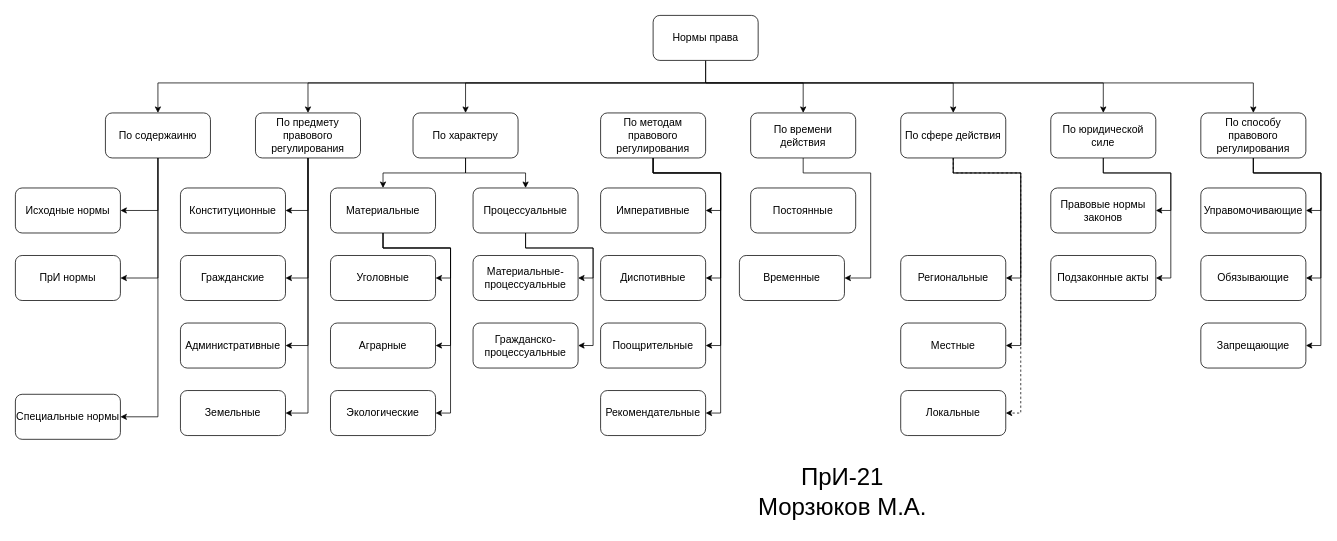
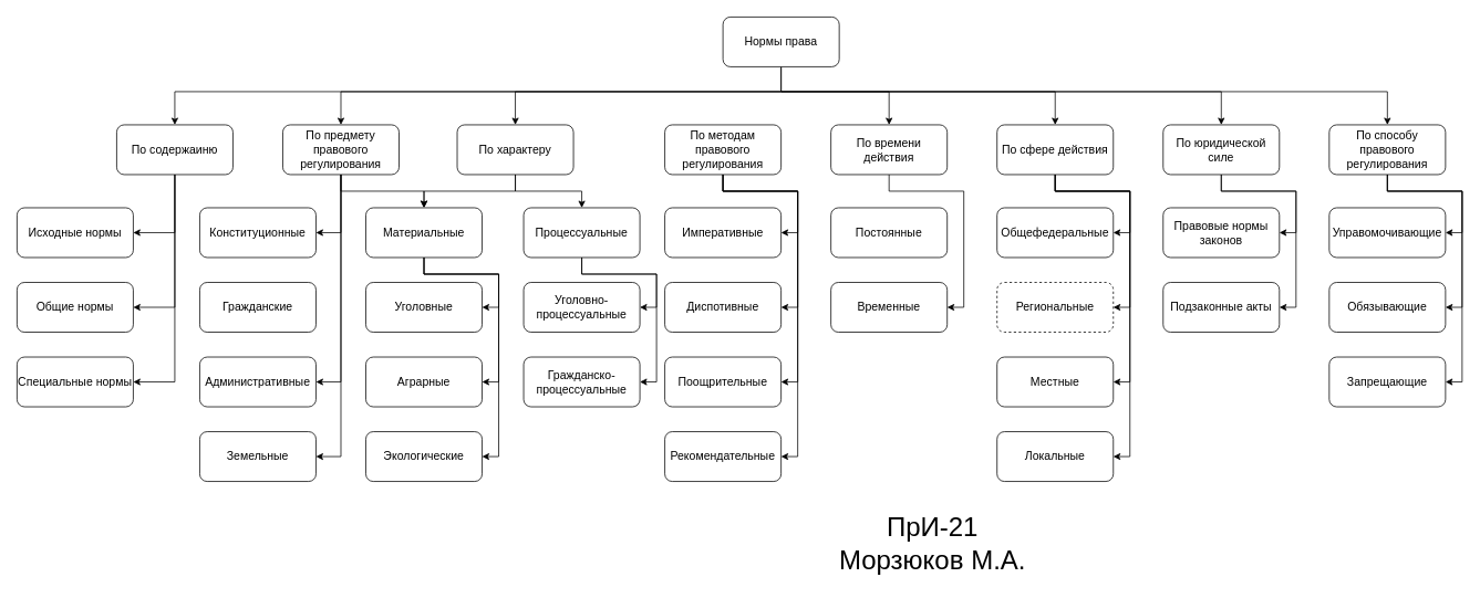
  <mxCell id="0" />
  <mxCell id="1" parent="0" />
  <mxCell id="2" value="" style="edgeStyle=orthogonalEdgeStyle;rounded=0;orthogonalLoop=1;jettySize=auto;html=1;exitX=0.5;exitY=1;exitDx=0;exitDy=0;" edge="1" parent="1" source="9" target="28"><mxGeometry relative="1" as="geometry"><mxPoint x="940.059" y="110" as="sourcePoint" /><Array as="points"><mxPoint x="940" y="110" /><mxPoint x="1070" y="110" /></Array></mxGeometry></mxCell>
  <mxCell id="3" style="edgeStyle=orthogonalEdgeStyle;rounded=0;orthogonalLoop=1;jettySize=auto;html=1;entryX=0.5;entryY=0;entryDx=0;entryDy=0;exitX=0.5;exitY=1;exitDx=0;exitDy=0;" edge="1" parent="1" source="9" target="13"><mxGeometry relative="1" as="geometry"><mxPoint x="870" y="80.059" as="sourcePoint" /><mxPoint x="230" y="150" as="targetPoint" /><Array as="points"><mxPoint x="940" y="110" /><mxPoint x="210" y="110" /></Array></mxGeometry></mxCell>
  <mxCell id="4" style="edgeStyle=orthogonalEdgeStyle;rounded=0;orthogonalLoop=1;jettySize=auto;html=1;entryX=0.5;entryY=0;entryDx=0;entryDy=0;" edge="1" parent="1" target="18"><mxGeometry relative="1" as="geometry"><mxPoint x="940.059" y="110" as="sourcePoint" /><Array as="points"><mxPoint x="410" y="110" /></Array></mxGeometry></mxCell>
  <mxCell id="5" style="edgeStyle=orthogonalEdgeStyle;rounded=0;orthogonalLoop=1;jettySize=auto;html=1;entryX=0.5;entryY=0;entryDx=0;entryDy=0;" edge="1" parent="1" target="21"><mxGeometry relative="1" as="geometry"><mxPoint x="940.059" y="110" as="sourcePoint" /><Array as="points"><mxPoint x="620" y="110" /></Array></mxGeometry></mxCell>
  <mxCell id="6" style="edgeStyle=orthogonalEdgeStyle;rounded=0;orthogonalLoop=1;jettySize=auto;html=1;entryX=0.5;entryY=0;entryDx=0;entryDy=0;" edge="1" parent="1" target="33"><mxGeometry relative="1" as="geometry"><mxPoint x="940.059" y="110" as="sourcePoint" /><Array as="points"><mxPoint x="1270" y="110" /></Array></mxGeometry></mxCell>
  <mxCell id="7" style="edgeStyle=orthogonalEdgeStyle;rounded=0;orthogonalLoop=1;jettySize=auto;html=1;entryX=0.5;entryY=0;entryDx=0;entryDy=0;" edge="1" parent="1" target="36"><mxGeometry relative="1" as="geometry"><mxPoint x="940.059" y="110" as="sourcePoint" /><Array as="points"><mxPoint x="1470" y="110" /></Array></mxGeometry></mxCell>
  <mxCell id="8" style="edgeStyle=orthogonalEdgeStyle;rounded=0;orthogonalLoop=1;jettySize=auto;html=1;entryX=0.5;entryY=0;entryDx=0;entryDy=0;" edge="1" parent="1" target="40"><mxGeometry relative="1" as="geometry"><mxPoint x="940.059" y="110" as="sourcePoint" /><Array as="points"><mxPoint x="1670" y="110" /></Array></mxGeometry></mxCell>
  <mxCell id="9" value="&lt;font style=&quot;font-size: 14px;&quot;&gt;Нормы права&lt;/font&gt;" style="rounded=1;whiteSpace=wrap;html=1;" vertex="1" parent="1"><mxGeometry x="870" y="20" width="140" height="60" as="geometry" /></mxCell>
  <mxCell id="10" style="edgeStyle=orthogonalEdgeStyle;rounded=0;orthogonalLoop=1;jettySize=auto;html=1;entryX=1;entryY=0.5;entryDx=0;entryDy=0;" edge="1" parent="1" source="13" target="41"><mxGeometry relative="1" as="geometry" /></mxCell>
  <mxCell id="11" style="edgeStyle=orthogonalEdgeStyle;rounded=0;orthogonalLoop=1;jettySize=auto;html=1;entryX=1;entryY=0.5;entryDx=0;entryDy=0;" edge="1" parent="1" source="13" target="42"><mxGeometry relative="1" as="geometry" /></mxCell>
  <mxCell id="12" style="edgeStyle=orthogonalEdgeStyle;rounded=0;orthogonalLoop=1;jettySize=auto;html=1;entryX=1;entryY=0.5;entryDx=0;entryDy=0;" edge="1" parent="1" source="13" target="43"><mxGeometry relative="1" as="geometry" /></mxCell>
  <mxCell id="13" value="&lt;font style=&quot;font-size: 14px;&quot;&gt;По содержаиню&lt;/font&gt;" style="rounded=1;whiteSpace=wrap;html=1;" vertex="1" parent="1"><mxGeometry x="140" y="150" width="140" height="60" as="geometry" /></mxCell>
  <mxCell id="14" style="edgeStyle=orthogonalEdgeStyle;rounded=0;orthogonalLoop=1;jettySize=auto;html=1;entryX=1;entryY=0.5;entryDx=0;entryDy=0;" edge="1" parent="1" source="18" target="44"><mxGeometry relative="1" as="geometry" /></mxCell>
- <mxCell id="15" style="edgeStyle=orthogonalEdgeStyle;rounded=0;orthogonalLoop=1;jettySize=auto;html=1;entryX=1;entryY=0.5;entryDx=0;entryDy=0;" edge="1" parent="1" source="18" target="45"><mxGeometry relative="1" as="geometry" /></mxCell>
+ <mxCell id="15" style="edgeStyle=orthogonalEdgeStyle;rounded=0;orthogonalLoop=1;jettySize=auto;html=1;" edge="1" parent="1" source="18" target="51"><mxGeometry relative="1" as="geometry" /></mxCell>
  <mxCell id="16" style="edgeStyle=orthogonalEdgeStyle;rounded=0;orthogonalLoop=1;jettySize=auto;html=1;entryX=1;entryY=0.5;entryDx=0;entryDy=0;" edge="1" parent="1" source="18" target="46"><mxGeometry relative="1" as="geometry" /></mxCell>
  <mxCell id="17" style="edgeStyle=orthogonalEdgeStyle;rounded=0;orthogonalLoop=1;jettySize=auto;html=1;entryX=1;entryY=0.5;entryDx=0;entryDy=0;" edge="1" parent="1" source="18" target="47"><mxGeometry relative="1" as="geometry" /></mxCell>
  <mxCell id="18" value="&lt;font style=&quot;font-size: 14px;&quot;&gt;По предмету правового регулирования&lt;/font&gt;" style="rounded=1;whiteSpace=wrap;html=1;" vertex="1" parent="1"><mxGeometry x="340" y="150" width="140" height="60" as="geometry" /></mxCell>
  <mxCell id="19" style="edgeStyle=orthogonalEdgeStyle;rounded=0;orthogonalLoop=1;jettySize=auto;html=1;entryX=0.5;entryY=0;entryDx=0;entryDy=0;" edge="1" parent="1" source="21" target="51"><mxGeometry relative="1" as="geometry"><Array as="points"><mxPoint x="620" y="230" /><mxPoint x="510" y="230" /></Array></mxGeometry></mxCell>
  <mxCell id="20" style="edgeStyle=orthogonalEdgeStyle;rounded=0;orthogonalLoop=1;jettySize=auto;html=1;entryX=0.5;entryY=0;entryDx=0;entryDy=0;" edge="1" parent="1" source="21" target="54"><mxGeometry relative="1" as="geometry" /></mxCell>
  <mxCell id="21" value="&lt;font style=&quot;font-size: 14px;&quot;&gt;По характеру&lt;/font&gt;" style="rounded=1;whiteSpace=wrap;html=1;" vertex="1" parent="1"><mxGeometry x="550" y="150" width="140" height="60" as="geometry" /></mxCell>
  <mxCell id="22" style="edgeStyle=orthogonalEdgeStyle;rounded=0;orthogonalLoop=1;jettySize=auto;html=1;entryX=1;entryY=0.5;entryDx=0;entryDy=0;" edge="1" parent="1" source="26" target="60"><mxGeometry relative="1" as="geometry" /></mxCell>
  <mxCell id="23" style="edgeStyle=orthogonalEdgeStyle;rounded=0;orthogonalLoop=1;jettySize=auto;html=1;entryX=1;entryY=0.5;entryDx=0;entryDy=0;" edge="1" parent="1" source="26" target="61"><mxGeometry relative="1" as="geometry"><Array as="points"><mxPoint x="870" y="230" /><mxPoint x="960" y="230" /><mxPoint x="960" y="370" /></Array></mxGeometry></mxCell>
  <mxCell id="24" style="edgeStyle=orthogonalEdgeStyle;rounded=0;orthogonalLoop=1;jettySize=auto;html=1;entryX=1;entryY=0.5;entryDx=0;entryDy=0;" edge="1" parent="1" source="26" target="62"><mxGeometry relative="1" as="geometry"><Array as="points"><mxPoint x="870" y="230" /><mxPoint x="960" y="230" /><mxPoint x="960" y="460" /></Array></mxGeometry></mxCell>
  <mxCell id="25" style="edgeStyle=orthogonalEdgeStyle;rounded=0;orthogonalLoop=1;jettySize=auto;html=1;entryX=1;entryY=0.5;entryDx=0;entryDy=0;" edge="1" parent="1" source="26" target="63"><mxGeometry relative="1" as="geometry"><Array as="points"><mxPoint x="870" y="230" /><mxPoint x="960" y="230" /><mxPoint x="960" y="550" /></Array></mxGeometry></mxCell>
  <mxCell id="26" value="&lt;font style=&quot;font-size: 14px;&quot;&gt;По методам правового регулирования&lt;/font&gt;" style="rounded=1;whiteSpace=wrap;html=1;" vertex="1" parent="1"><mxGeometry x="800" y="150" width="140" height="60" as="geometry" /></mxCell>
  <mxCell id="27" style="edgeStyle=orthogonalEdgeStyle;rounded=0;orthogonalLoop=1;jettySize=auto;html=1;entryX=1;entryY=0.5;entryDx=0;entryDy=0;" edge="1" parent="1" source="28" target="65"><mxGeometry relative="1" as="geometry"><Array as="points"><mxPoint x="1070" y="230" /><mxPoint x="1160" y="230" /><mxPoint x="1160" y="370" /></Array></mxGeometry></mxCell>
  <mxCell id="28" value="&lt;font style=&quot;font-size: 14px;&quot;&gt;По времени действия&lt;/font&gt;" style="rounded=1;whiteSpace=wrap;html=1;" vertex="1" parent="1"><mxGeometry x="1000" y="150" width="140" height="60" as="geometry" /></mxCell>
+ <mxCell id="29" style="edgeStyle=orthogonalEdgeStyle;rounded=0;orthogonalLoop=1;jettySize=auto;html=1;entryX=1;entryY=0.5;entryDx=0;entryDy=0;" edge="1" parent="1" source="33" target="66"><mxGeometry relative="1" as="geometry" /></mxCell>
  <mxCell id="30" style="edgeStyle=orthogonalEdgeStyle;rounded=0;orthogonalLoop=1;jettySize=auto;html=1;entryX=1;entryY=0.5;entryDx=0;entryDy=0;" edge="1" parent="1" source="33" target="67"><mxGeometry relative="1" as="geometry"><Array as="points"><mxPoint x="1270" y="230" /><mxPoint x="1360" y="230" /><mxPoint x="1360" y="370" /></Array></mxGeometry></mxCell>
  <mxCell id="31" style="edgeStyle=orthogonalEdgeStyle;rounded=0;orthogonalLoop=1;jettySize=auto;html=1;entryX=1;entryY=0.5;entryDx=0;entryDy=0;" edge="1" parent="1" source="33" target="68"><mxGeometry relative="1" as="geometry"><Array as="points"><mxPoint x="1270" y="230" /><mxPoint x="1360" y="230" /><mxPoint x="1360" y="460" /></Array></mxGeometry></mxCell>
- <mxCell id="32" style="edgeStyle=orthogonalEdgeStyle;rounded=0;orthogonalLoop=1;jettySize=auto;html=1;entryX=1;entryY=0.5;entryDx=0;entryDy=0;dashed=1;" edge="1" parent="1" source="33" target="69"><mxGeometry relative="1" as="geometry"><Array as="points"><mxPoint x="1270" y="230" /><mxPoint x="1360" y="230" /><mxPoint x="1360" y="550" /></Array></mxGeometry></mxCell>
+ <mxCell id="32" style="edgeStyle=orthogonalEdgeStyle;rounded=0;orthogonalLoop=1;jettySize=auto;html=1;entryX=1;entryY=0.5;entryDx=0;entryDy=0;" edge="1" parent="1" source="33" target="69"><mxGeometry relative="1" as="geometry"><Array as="points"><mxPoint x="1270" y="230" /><mxPoint x="1360" y="230" /><mxPoint x="1360" y="550" /></Array></mxGeometry></mxCell>
  <mxCell id="33" value="&lt;font style=&quot;font-size: 14px;&quot;&gt;По сфере действия&lt;/font&gt;" style="rounded=1;whiteSpace=wrap;html=1;" vertex="1" parent="1"><mxGeometry x="1200" y="150" width="140" height="60" as="geometry" /></mxCell>
  <mxCell id="34" style="edgeStyle=orthogonalEdgeStyle;rounded=0;orthogonalLoop=1;jettySize=auto;html=1;entryX=1;entryY=0.5;entryDx=0;entryDy=0;" edge="1" parent="1" source="36" target="70"><mxGeometry relative="1" as="geometry" /></mxCell>
  <mxCell id="35" style="edgeStyle=orthogonalEdgeStyle;rounded=0;orthogonalLoop=1;jettySize=auto;html=1;entryX=1;entryY=0.5;entryDx=0;entryDy=0;" edge="1" parent="1" source="36" target="71"><mxGeometry relative="1" as="geometry"><Array as="points"><mxPoint x="1470" y="230" /><mxPoint x="1560" y="230" /><mxPoint x="1560" y="370" /></Array></mxGeometry></mxCell>
  <mxCell id="36" value="&lt;span style=&quot;font-size: 14px;&quot;&gt;По юридической силе&lt;/span&gt;" style="rounded=1;whiteSpace=wrap;html=1;" vertex="1" parent="1"><mxGeometry x="1400" y="150" width="140" height="60" as="geometry" /></mxCell>
  <mxCell id="37" style="edgeStyle=orthogonalEdgeStyle;rounded=0;orthogonalLoop=1;jettySize=auto;html=1;entryX=1;entryY=0.5;entryDx=0;entryDy=0;" edge="1" parent="1" source="40" target="72"><mxGeometry relative="1" as="geometry" /></mxCell>
  <mxCell id="38" style="edgeStyle=orthogonalEdgeStyle;rounded=0;orthogonalLoop=1;jettySize=auto;html=1;entryX=1;entryY=0.5;entryDx=0;entryDy=0;" edge="1" parent="1" source="40" target="73"><mxGeometry relative="1" as="geometry"><Array as="points"><mxPoint x="1670" y="230" /><mxPoint x="1760" y="230" /><mxPoint x="1760" y="370" /></Array></mxGeometry></mxCell>
  <mxCell id="39" style="edgeStyle=orthogonalEdgeStyle;rounded=0;orthogonalLoop=1;jettySize=auto;html=1;entryX=1;entryY=0.5;entryDx=0;entryDy=0;" edge="1" parent="1" source="40" target="74"><mxGeometry relative="1" as="geometry"><Array as="points"><mxPoint x="1670" y="230" /><mxPoint x="1760" y="230" /><mxPoint x="1760" y="460" /></Array></mxGeometry></mxCell>
  <mxCell id="40" value="&lt;span style=&quot;font-size: 14px;&quot;&gt;По способу правового регулирования&lt;/span&gt;" style="rounded=1;whiteSpace=wrap;html=1;" vertex="1" parent="1"><mxGeometry x="1600" y="150" width="140" height="60" as="geometry" /></mxCell>
  <mxCell id="41" value="&lt;font style=&quot;font-size: 14px;&quot;&gt;Исходные нормы&lt;/font&gt;" style="rounded=1;whiteSpace=wrap;html=1;" vertex="1" parent="1"><mxGeometry x="20" y="250" width="140" height="60" as="geometry" /></mxCell>
- <mxCell id="42" value="&lt;font style=&quot;font-size: 14px;&quot;&gt;ПрИ нормы&lt;/font&gt;" style="rounded=1;whiteSpace=wrap;html=1;" vertex="1" parent="1"><mxGeometry x="20" y="340" width="140" height="60" as="geometry" /></mxCell>
- <mxCell id="43" value="&lt;font style=&quot;font-size: 14px;&quot;&gt;Специальные нормы&lt;/font&gt;" style="rounded=1;whiteSpace=wrap;html=1;" vertex="1" parent="1"><mxGeometry x="20" y="525" width="140" height="60" as="geometry" /></mxCell>
+ <mxCell id="42" value="&lt;font style=&quot;font-size: 14px;&quot;&gt;Общие нормы&lt;/font&gt;" style="rounded=1;whiteSpace=wrap;html=1;" vertex="1" parent="1"><mxGeometry x="20" y="340" width="140" height="60" as="geometry" /></mxCell>
+ <mxCell id="43" value="&lt;font style=&quot;font-size: 14px;&quot;&gt;Специальные нормы&lt;/font&gt;" style="rounded=1;whiteSpace=wrap;html=1;" vertex="1" parent="1"><mxGeometry x="20" y="430" width="140" height="60" as="geometry" /></mxCell>
  <mxCell id="44" value="&lt;font style=&quot;font-size: 14px;&quot;&gt;Конституционные&lt;/font&gt;" style="rounded=1;whiteSpace=wrap;html=1;" vertex="1" parent="1"><mxGeometry x="240" y="250" width="140" height="60" as="geometry" /></mxCell>
  <mxCell id="45" value="&lt;font style=&quot;font-size: 14px;&quot;&gt;Гражданские&lt;/font&gt;" style="rounded=1;whiteSpace=wrap;html=1;" vertex="1" parent="1"><mxGeometry x="240" y="340" width="140" height="60" as="geometry" /></mxCell>
  <mxCell id="46" value="&lt;font style=&quot;font-size: 14px;&quot;&gt;Административные&lt;/font&gt;" style="rounded=1;whiteSpace=wrap;html=1;" vertex="1" parent="1"><mxGeometry x="240" y="430" width="140" height="60" as="geometry" /></mxCell>
  <mxCell id="47" value="&lt;font style=&quot;font-size: 14px;&quot;&gt;Земельные&lt;/font&gt;" style="rounded=1;whiteSpace=wrap;html=1;" vertex="1" parent="1"><mxGeometry x="240" y="520" width="140" height="60" as="geometry" /></mxCell>
  <mxCell id="48" style="edgeStyle=orthogonalEdgeStyle;rounded=0;orthogonalLoop=1;jettySize=auto;html=1;entryX=1;entryY=0.5;entryDx=0;entryDy=0;" edge="1" parent="1" source="51" target="55"><mxGeometry relative="1" as="geometry"><Array as="points"><mxPoint x="510" y="330" /><mxPoint x="600" y="330" /><mxPoint x="600" y="370" /></Array></mxGeometry></mxCell>
  <mxCell id="49" style="edgeStyle=orthogonalEdgeStyle;rounded=0;orthogonalLoop=1;jettySize=auto;html=1;entryX=1;entryY=0.5;entryDx=0;entryDy=0;" edge="1" parent="1" source="51" target="56"><mxGeometry relative="1" as="geometry"><Array as="points"><mxPoint x="510" y="330" /><mxPoint x="600" y="330" /><mxPoint x="600" y="460" /></Array></mxGeometry></mxCell>
  <mxCell id="50" style="edgeStyle=orthogonalEdgeStyle;rounded=0;orthogonalLoop=1;jettySize=auto;html=1;entryX=1;entryY=0.5;entryDx=0;entryDy=0;" edge="1" parent="1" source="51" target="57"><mxGeometry relative="1" as="geometry"><Array as="points"><mxPoint x="510" y="330" /><mxPoint x="600" y="330" /><mxPoint x="600" y="550" /></Array></mxGeometry></mxCell>
  <mxCell id="51" value="&lt;font style=&quot;font-size: 14px;&quot;&gt;Материальные&lt;/font&gt;" style="rounded=1;whiteSpace=wrap;html=1;" vertex="1" parent="1"><mxGeometry x="440" y="250" width="140" height="60" as="geometry" /></mxCell>
  <mxCell id="52" style="edgeStyle=orthogonalEdgeStyle;rounded=0;orthogonalLoop=1;jettySize=auto;html=1;entryX=1;entryY=0.5;entryDx=0;entryDy=0;" edge="1" parent="1" source="54" target="58"><mxGeometry relative="1" as="geometry" /></mxCell>
  <mxCell id="53" style="edgeStyle=orthogonalEdgeStyle;rounded=0;orthogonalLoop=1;jettySize=auto;html=1;entryX=1;entryY=0.5;entryDx=0;entryDy=0;" edge="1" parent="1" source="54" target="59"><mxGeometry relative="1" as="geometry"><Array as="points"><mxPoint x="700" y="330" /><mxPoint x="790" y="330" /><mxPoint x="790" y="460" /></Array></mxGeometry></mxCell>
  <mxCell id="54" value="&lt;font style=&quot;font-size: 14px;&quot;&gt;Процессуальные&lt;/font&gt;" style="rounded=1;whiteSpace=wrap;html=1;" vertex="1" parent="1"><mxGeometry x="630" y="250" width="140" height="60" as="geometry" /></mxCell>
  <mxCell id="55" value="&lt;font style=&quot;font-size: 14px;&quot;&gt;Уголовные&lt;/font&gt;" style="rounded=1;whiteSpace=wrap;html=1;" vertex="1" parent="1"><mxGeometry x="440" y="340" width="140" height="60" as="geometry" /></mxCell>
  <mxCell id="56" value="&lt;font style=&quot;font-size: 14px;&quot;&gt;Аграрные&lt;/font&gt;" style="rounded=1;whiteSpace=wrap;html=1;" vertex="1" parent="1"><mxGeometry x="440" y="430" width="140" height="60" as="geometry" /></mxCell>
  <mxCell id="57" value="&lt;font style=&quot;font-size: 14px;&quot;&gt;Экологические&lt;/font&gt;" style="rounded=1;whiteSpace=wrap;html=1;" vertex="1" parent="1"><mxGeometry x="440" y="520" width="140" height="60" as="geometry" /></mxCell>
- <mxCell id="58" value="&lt;font style=&quot;font-size: 14px;&quot;&gt;Материальные-процессуальные&lt;/font&gt;" style="rounded=1;whiteSpace=wrap;html=1;" vertex="1" parent="1"><mxGeometry x="630" y="340" width="140" height="60" as="geometry" /></mxCell>
+ <mxCell id="58" value="&lt;font style=&quot;font-size: 14px;&quot;&gt;Уголовно-процессуальные&lt;/font&gt;" style="rounded=1;whiteSpace=wrap;html=1;" vertex="1" parent="1"><mxGeometry x="630" y="340" width="140" height="60" as="geometry" /></mxCell>
  <mxCell id="59" value="&lt;font style=&quot;font-size: 14px;&quot;&gt;Гражданско-процессуальные&lt;/font&gt;" style="rounded=1;whiteSpace=wrap;html=1;" vertex="1" parent="1"><mxGeometry x="630" y="430" width="140" height="60" as="geometry" /></mxCell>
  <mxCell id="60" value="&lt;font style=&quot;font-size: 14px;&quot;&gt;Императивные&lt;/font&gt;" style="rounded=1;whiteSpace=wrap;html=1;" vertex="1" parent="1"><mxGeometry x="800" y="250" width="140" height="60" as="geometry" /></mxCell>
  <mxCell id="61" value="&lt;font style=&quot;font-size: 14px;&quot;&gt;Диспотивные&lt;/font&gt;" style="rounded=1;whiteSpace=wrap;html=1;" vertex="1" parent="1"><mxGeometry x="800" y="340" width="140" height="60" as="geometry" /></mxCell>
  <mxCell id="62" value="&lt;font style=&quot;font-size: 14px;&quot;&gt;Поощрительные&lt;/font&gt;" style="rounded=1;whiteSpace=wrap;html=1;" vertex="1" parent="1"><mxGeometry x="800" y="430" width="140" height="60" as="geometry" /></mxCell>
  <mxCell id="63" value="&lt;font style=&quot;font-size: 14px;&quot;&gt;Рекомендательные&lt;/font&gt;" style="rounded=1;whiteSpace=wrap;html=1;" vertex="1" parent="1"><mxGeometry x="800" y="520" width="140" height="60" as="geometry" /></mxCell>
  <mxCell id="64" value="&lt;font style=&quot;font-size: 14px;&quot;&gt;Постоянные&lt;/font&gt;" style="rounded=1;whiteSpace=wrap;html=1;" vertex="1" parent="1"><mxGeometry x="1000" y="250" width="140" height="60" as="geometry" /></mxCell>
- <mxCell id="65" value="&lt;font style=&quot;font-size: 14px;&quot;&gt;Временные&lt;/font&gt;" style="rounded=1;whiteSpace=wrap;html=1;" vertex="1" parent="1"><mxGeometry x="985" y="340" width="140" height="60" as="geometry" /></mxCell>
- <mxCell id="67" value="&lt;font style=&quot;font-size: 14px;&quot;&gt;Региональные&lt;/font&gt;" style="rounded=1;whiteSpace=wrap;html=1;" vertex="1" parent="1"><mxGeometry x="1200" y="340" width="140" height="60" as="geometry" /></mxCell>
+ <mxCell id="65" value="&lt;font style=&quot;font-size: 14px;&quot;&gt;Временные&lt;/font&gt;" style="rounded=1;whiteSpace=wrap;html=1;" vertex="1" parent="1"><mxGeometry x="1000" y="340" width="140" height="60" as="geometry" /></mxCell>
+ <mxCell id="66" value="&lt;font style=&quot;font-size: 14px;&quot;&gt;Общефедеральные&lt;/font&gt;" style="rounded=1;whiteSpace=wrap;html=1;" vertex="1" parent="1"><mxGeometry x="1200" y="250" width="140" height="60" as="geometry" /></mxCell>
+ <mxCell id="67" value="&lt;font style=&quot;font-size: 14px;&quot;&gt;Региональные&lt;/font&gt;" style="rounded=1;whiteSpace=wrap;html=1;dashed=1;" vertex="1" parent="1"><mxGeometry x="1200" y="340" width="140" height="60" as="geometry" /></mxCell>
  <mxCell id="68" value="&lt;font style=&quot;font-size: 14px;&quot;&gt;Местные&lt;/font&gt;" style="rounded=1;whiteSpace=wrap;html=1;" vertex="1" parent="1"><mxGeometry x="1200" y="430" width="140" height="60" as="geometry" /></mxCell>
  <mxCell id="69" value="&lt;span style=&quot;font-size: 14px;&quot;&gt;Локальные&lt;/span&gt;" style="rounded=1;whiteSpace=wrap;html=1;" vertex="1" parent="1"><mxGeometry x="1200" y="520" width="140" height="60" as="geometry" /></mxCell>
  <mxCell id="70" value="&lt;font style=&quot;font-size: 14px;&quot;&gt;Правовые нормы законов&lt;/font&gt;" style="rounded=1;whiteSpace=wrap;html=1;" vertex="1" parent="1"><mxGeometry x="1400" y="250" width="140" height="60" as="geometry" /></mxCell>
  <mxCell id="71" value="&lt;font style=&quot;font-size: 14px;&quot;&gt;Подзаконные акты&lt;/font&gt;" style="rounded=1;whiteSpace=wrap;html=1;" vertex="1" parent="1"><mxGeometry x="1400" y="340" width="140" height="60" as="geometry" /></mxCell>
  <mxCell id="72" value="&lt;font style=&quot;font-size: 14px;&quot;&gt;Управомочивающие&lt;/font&gt;" style="rounded=1;whiteSpace=wrap;html=1;" vertex="1" parent="1"><mxGeometry x="1600" y="250" width="140" height="60" as="geometry" /></mxCell>
  <mxCell id="73" value="&lt;font style=&quot;font-size: 14px;&quot;&gt;Обязывающие&lt;/font&gt;" style="rounded=1;whiteSpace=wrap;html=1;" vertex="1" parent="1"><mxGeometry x="1600" y="340" width="140" height="60" as="geometry" /></mxCell>
  <mxCell id="74" value="&lt;font style=&quot;font-size: 14px;&quot;&gt;Запрещающие&lt;/font&gt;" style="rounded=1;whiteSpace=wrap;html=1;" vertex="1" parent="1"><mxGeometry x="1600" y="430" width="140" height="60" as="geometry" /></mxCell>
  <mxCell id="75" value="&lt;font style=&quot;font-size: 32px;&quot;&gt;ПрИ-21&lt;/font&gt;&lt;div style=&quot;font-size: 32px;&quot;&gt;&lt;font style=&quot;font-size: 32px;&quot;&gt;Морзюков М.А.&lt;/font&gt;&lt;/div&gt;" style="text;html=1;align=center;verticalAlign=middle;resizable=0;points=[];autosize=1;strokeColor=none;fillColor=none;" vertex="1" parent="1"><mxGeometry x="1000" y="610" width="243" height="89" as="geometry" /></mxCell>
